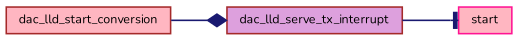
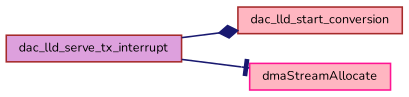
  digraph {
    fontname=Nunito
    rankdir=LR
    node [color=brown fillcolor=lightpink fontname=Nunito fontsize=8 shape=record style=filled]
    edge [color=midnightblue fontname=Nunito fontsize=8 labelfontname=Helvetica labelfontsize=8 style=solid]
    n1 [fontcolor=black height=0.2 label=dac_lld_start_conversion width=0.4]
    n2 [fillcolor=plum height=0.2 label=dac_lld_serve_tx_interrupt width=0.4]
-   n3 [color=deeppink height=0.2 label=start width=0.4]
-   n1 -> n2 [arrowhead=diamond]
+   n3 [color=deeppink height=0.2 label=dmaStreamAllocate width=0.4]
+   n2 -> n1 [arrowhead=diamond]
    n2 -> n3 [arrowhead=tee]
  }
